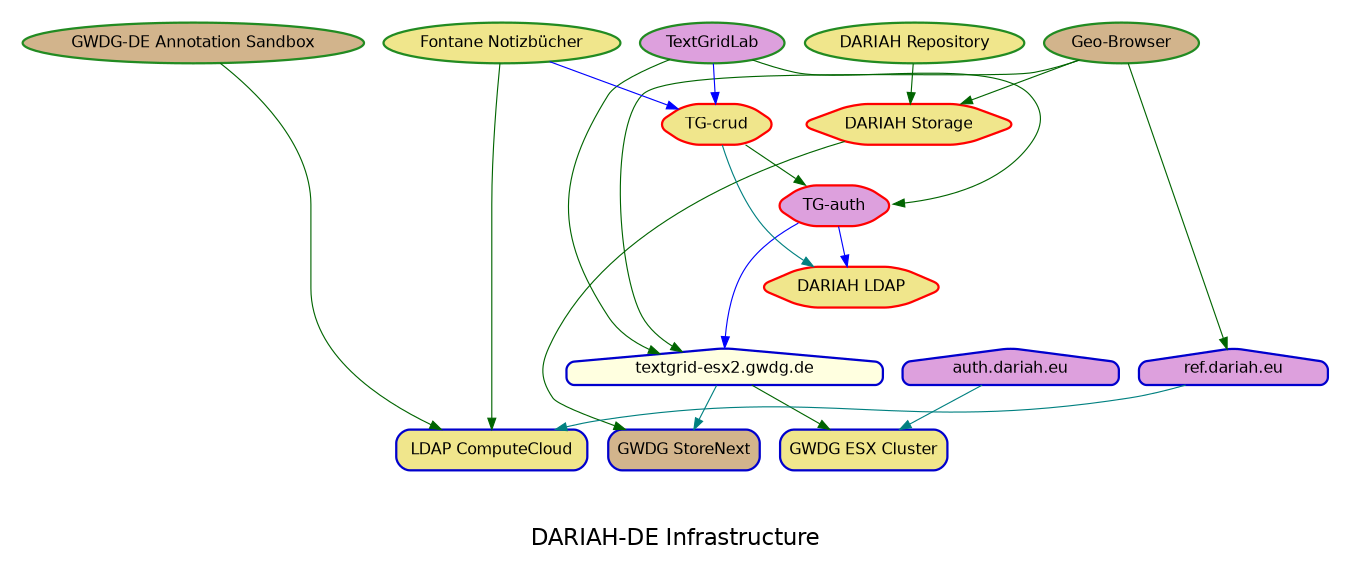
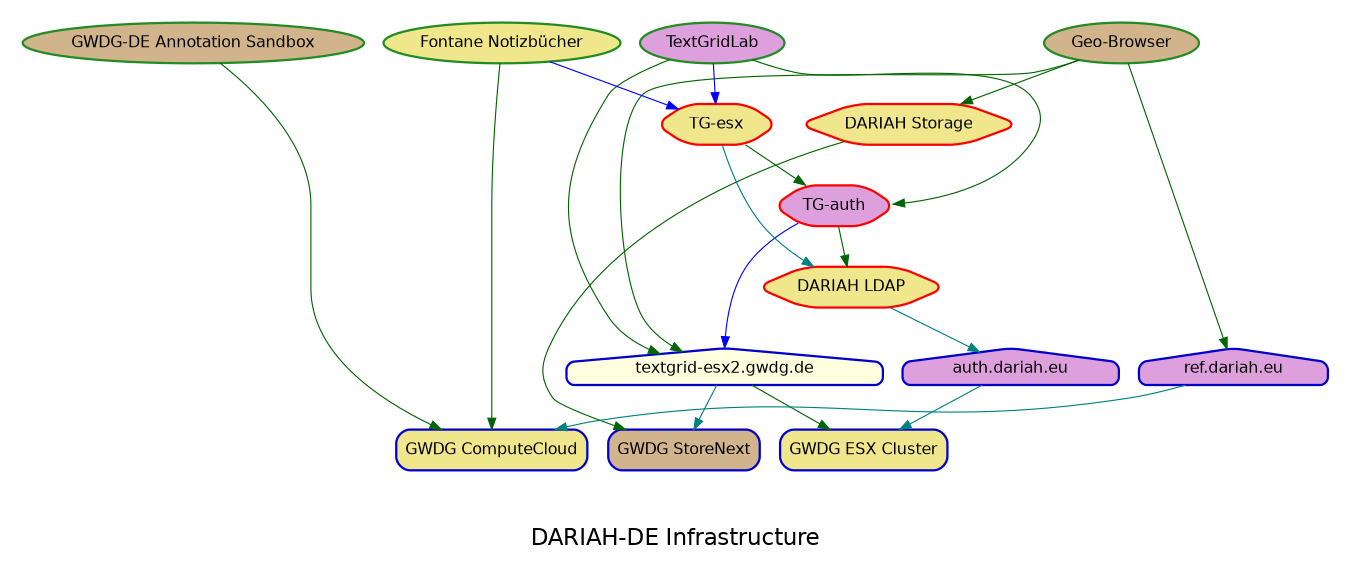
  digraph {
    fontname=helvetica
    fontsize=20
    label="DARIAH-DE Infrastructure"
    node [color=blue3 fillcolor=khaki fontname=helvetica shape=oval style="rounded,bold,filled"]
    edge [color=darkgreen]
-   n1 [color=forestgreen label="DARIAH Repository"]
    n2 [color=forestgreen fillcolor=tan label="Geo-Browser"]
    n3 [color=forestgreen fillcolor=plum label=TextGridLab]
    n4 [color=forestgreen label="Fontane Notizbücher"]
    n5 [color=forestgreen fillcolor=tan label="GWDG-DE Annotation Sandbox"]
    n6 [color=red label="DARIAH LDAP" shape=hexagon]
    n7 [color=red label="DARIAH Storage" shape=hexagon]
    n8 [color=red fillcolor=plum label="TG-auth" shape=hexagon]
-   n9 [color=red label="TG-crud" shape=hexagon]
+   n9 [color=red label="TG-esx" shape=hexagon]
    n10 [fillcolor=lightyellow label="textgrid-esx2.gwdg.de" shape=house]
    n11 [fillcolor=plum label="ref.dariah.eu" shape=house]
    n12 [fillcolor=plum label="auth.dariah.eu" shape=house]
    n13 [label="GWDG ESX Cluster" shape=box]
    n14 [fillcolor=tan label="GWDG StoreNext" shape=box]
-   n15 [label="LDAP ComputeCloud" shape=box]
+   n15 [label="GWDG ComputeCloud" shape=box]
    subgraph cluster_1 {
      color=white
      label=""
-     n1
      n2
      n3
      n4
      n5
    }
    subgraph cluster_2 {
      color=white
      label=""
      n6
      n7
      n8
      n9
    }
    subgraph cluster_3 {
      color=white
      label=""
      n10
      n11
      n12
    }
    subgraph cluster_4 {
      color=white
      label=""
      n13
      n14
      n15
    }
-   n1 -> n7
    n2 -> n7
    n2 -> n10
    n2 -> n11
    n3 -> n8
    n3 -> n9 [color=blue]
    n3 -> n10
    n4 -> n9 [color=blue]
    n4 -> n15
    n5 -> n15
+   n6 -> n12 [color=teal]
    n7 -> n14
-   n8 -> n6 [color=blue]
+   n8 -> n6
    n8 -> n10 [color=blue]
    n9 -> n6 [color=teal]
    n9 -> n8
    n10 -> n13
    n10 -> n14 [color=teal]
    n11 -> n15 [color=teal]
    n12 -> n13 [color=teal]
  }
